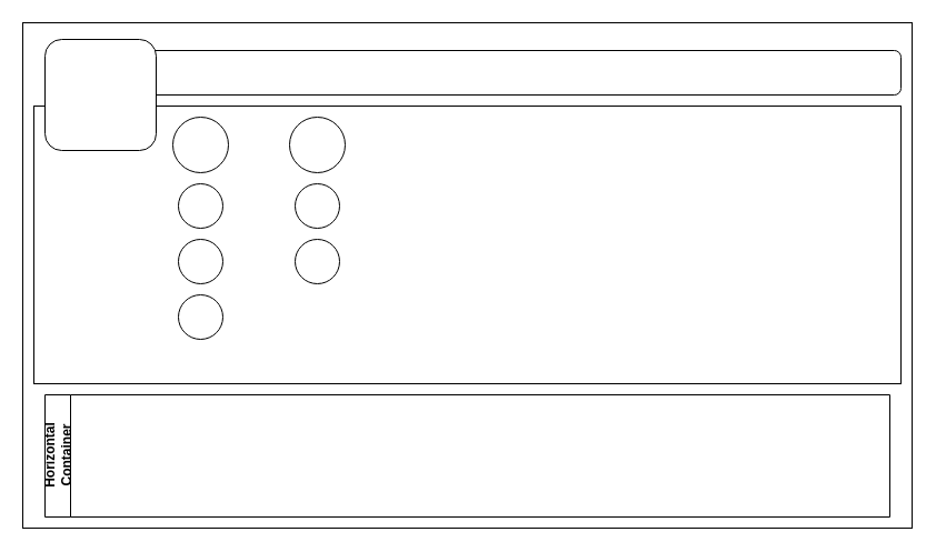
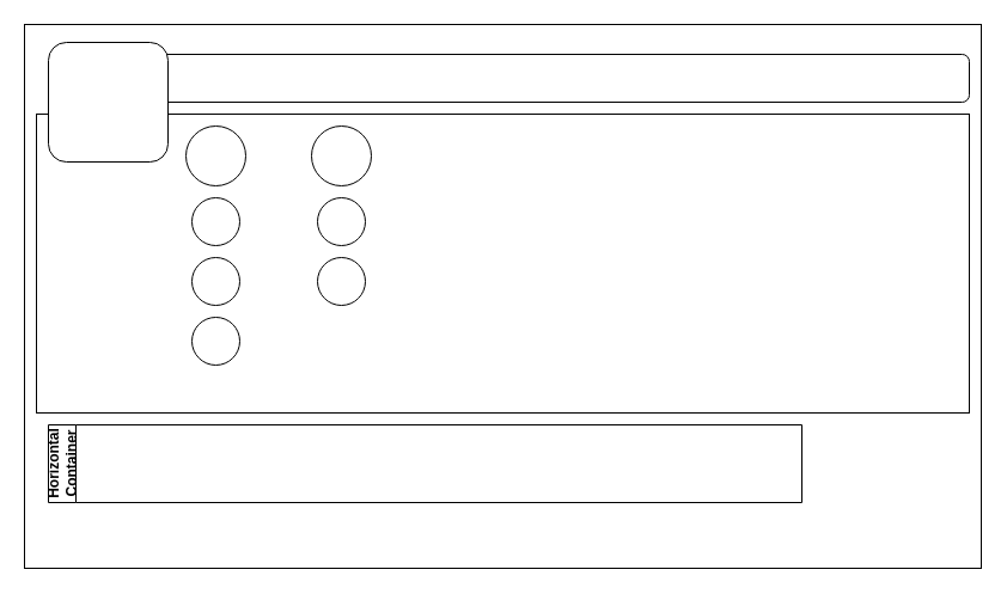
  <mxCell id="0" />
  <mxCell id="1" parent="0" />
  <mxCell id="2" value="" style="rounded=0;whiteSpace=wrap;html=1;" vertex="1" parent="1"><mxGeometry x="20" y="20" width="800" height="455" as="geometry" /></mxCell>
  <mxCell id="3" value="" style="rounded=0;whiteSpace=wrap;html=1;" vertex="1" parent="1"><mxGeometry x="30" y="95" width="780" height="250" as="geometry" /></mxCell>
  <mxCell id="4" value="" style="rounded=1;whiteSpace=wrap;html=1;" vertex="1" parent="1"><mxGeometry x="70" y="45" width="740" height="40" as="geometry" /></mxCell>
- <mxCell id="5" value="Horizontal Container" style="swimlane;horizontal=0;whiteSpace=wrap;html=1;" vertex="1" parent="1"><mxGeometry x="40" y="355" width="760" height="110" as="geometry" /></mxCell>
+ <mxCell id="5" value="Horizontal Container" style="swimlane;horizontal=0;whiteSpace=wrap;html=1;" vertex="1" parent="1"><mxGeometry x="40" y="355" width="630" height="65" as="geometry" /></mxCell>
  <mxCell id="6" value="" style="rounded=1;whiteSpace=wrap;html=1;" vertex="1" parent="1"><mxGeometry x="40" y="35" width="100" height="100" as="geometry" /></mxCell>
  <mxCell id="7" value="" style="ellipse;whiteSpace=wrap;html=1;" vertex="1" parent="1"><mxGeometry x="155" y="105" width="50" height="50" as="geometry" /></mxCell>
  <mxCell id="8" value="" style="ellipse;whiteSpace=wrap;html=1;" vertex="1" parent="1"><mxGeometry x="160" y="165" width="40" height="40" as="geometry" /></mxCell>
  <mxCell id="9" value="" style="ellipse;whiteSpace=wrap;html=1;" vertex="1" parent="1"><mxGeometry x="160" y="215" width="40" height="40" as="geometry" /></mxCell>
  <mxCell id="10" value="" style="ellipse;whiteSpace=wrap;html=1;" vertex="1" parent="1"><mxGeometry x="160" y="265" width="40" height="40" as="geometry" /></mxCell>
  <mxCell id="11" value="" style="ellipse;whiteSpace=wrap;html=1;" vertex="1" parent="1"><mxGeometry x="260" y="105" width="50" height="50" as="geometry" /></mxCell>
  <mxCell id="12" value="" style="ellipse;whiteSpace=wrap;html=1;" vertex="1" parent="1"><mxGeometry x="265" y="165" width="40" height="40" as="geometry" /></mxCell>
  <mxCell id="13" value="" style="ellipse;whiteSpace=wrap;html=1;" vertex="1" parent="1"><mxGeometry x="265" y="215" width="40" height="40" as="geometry" /></mxCell>
